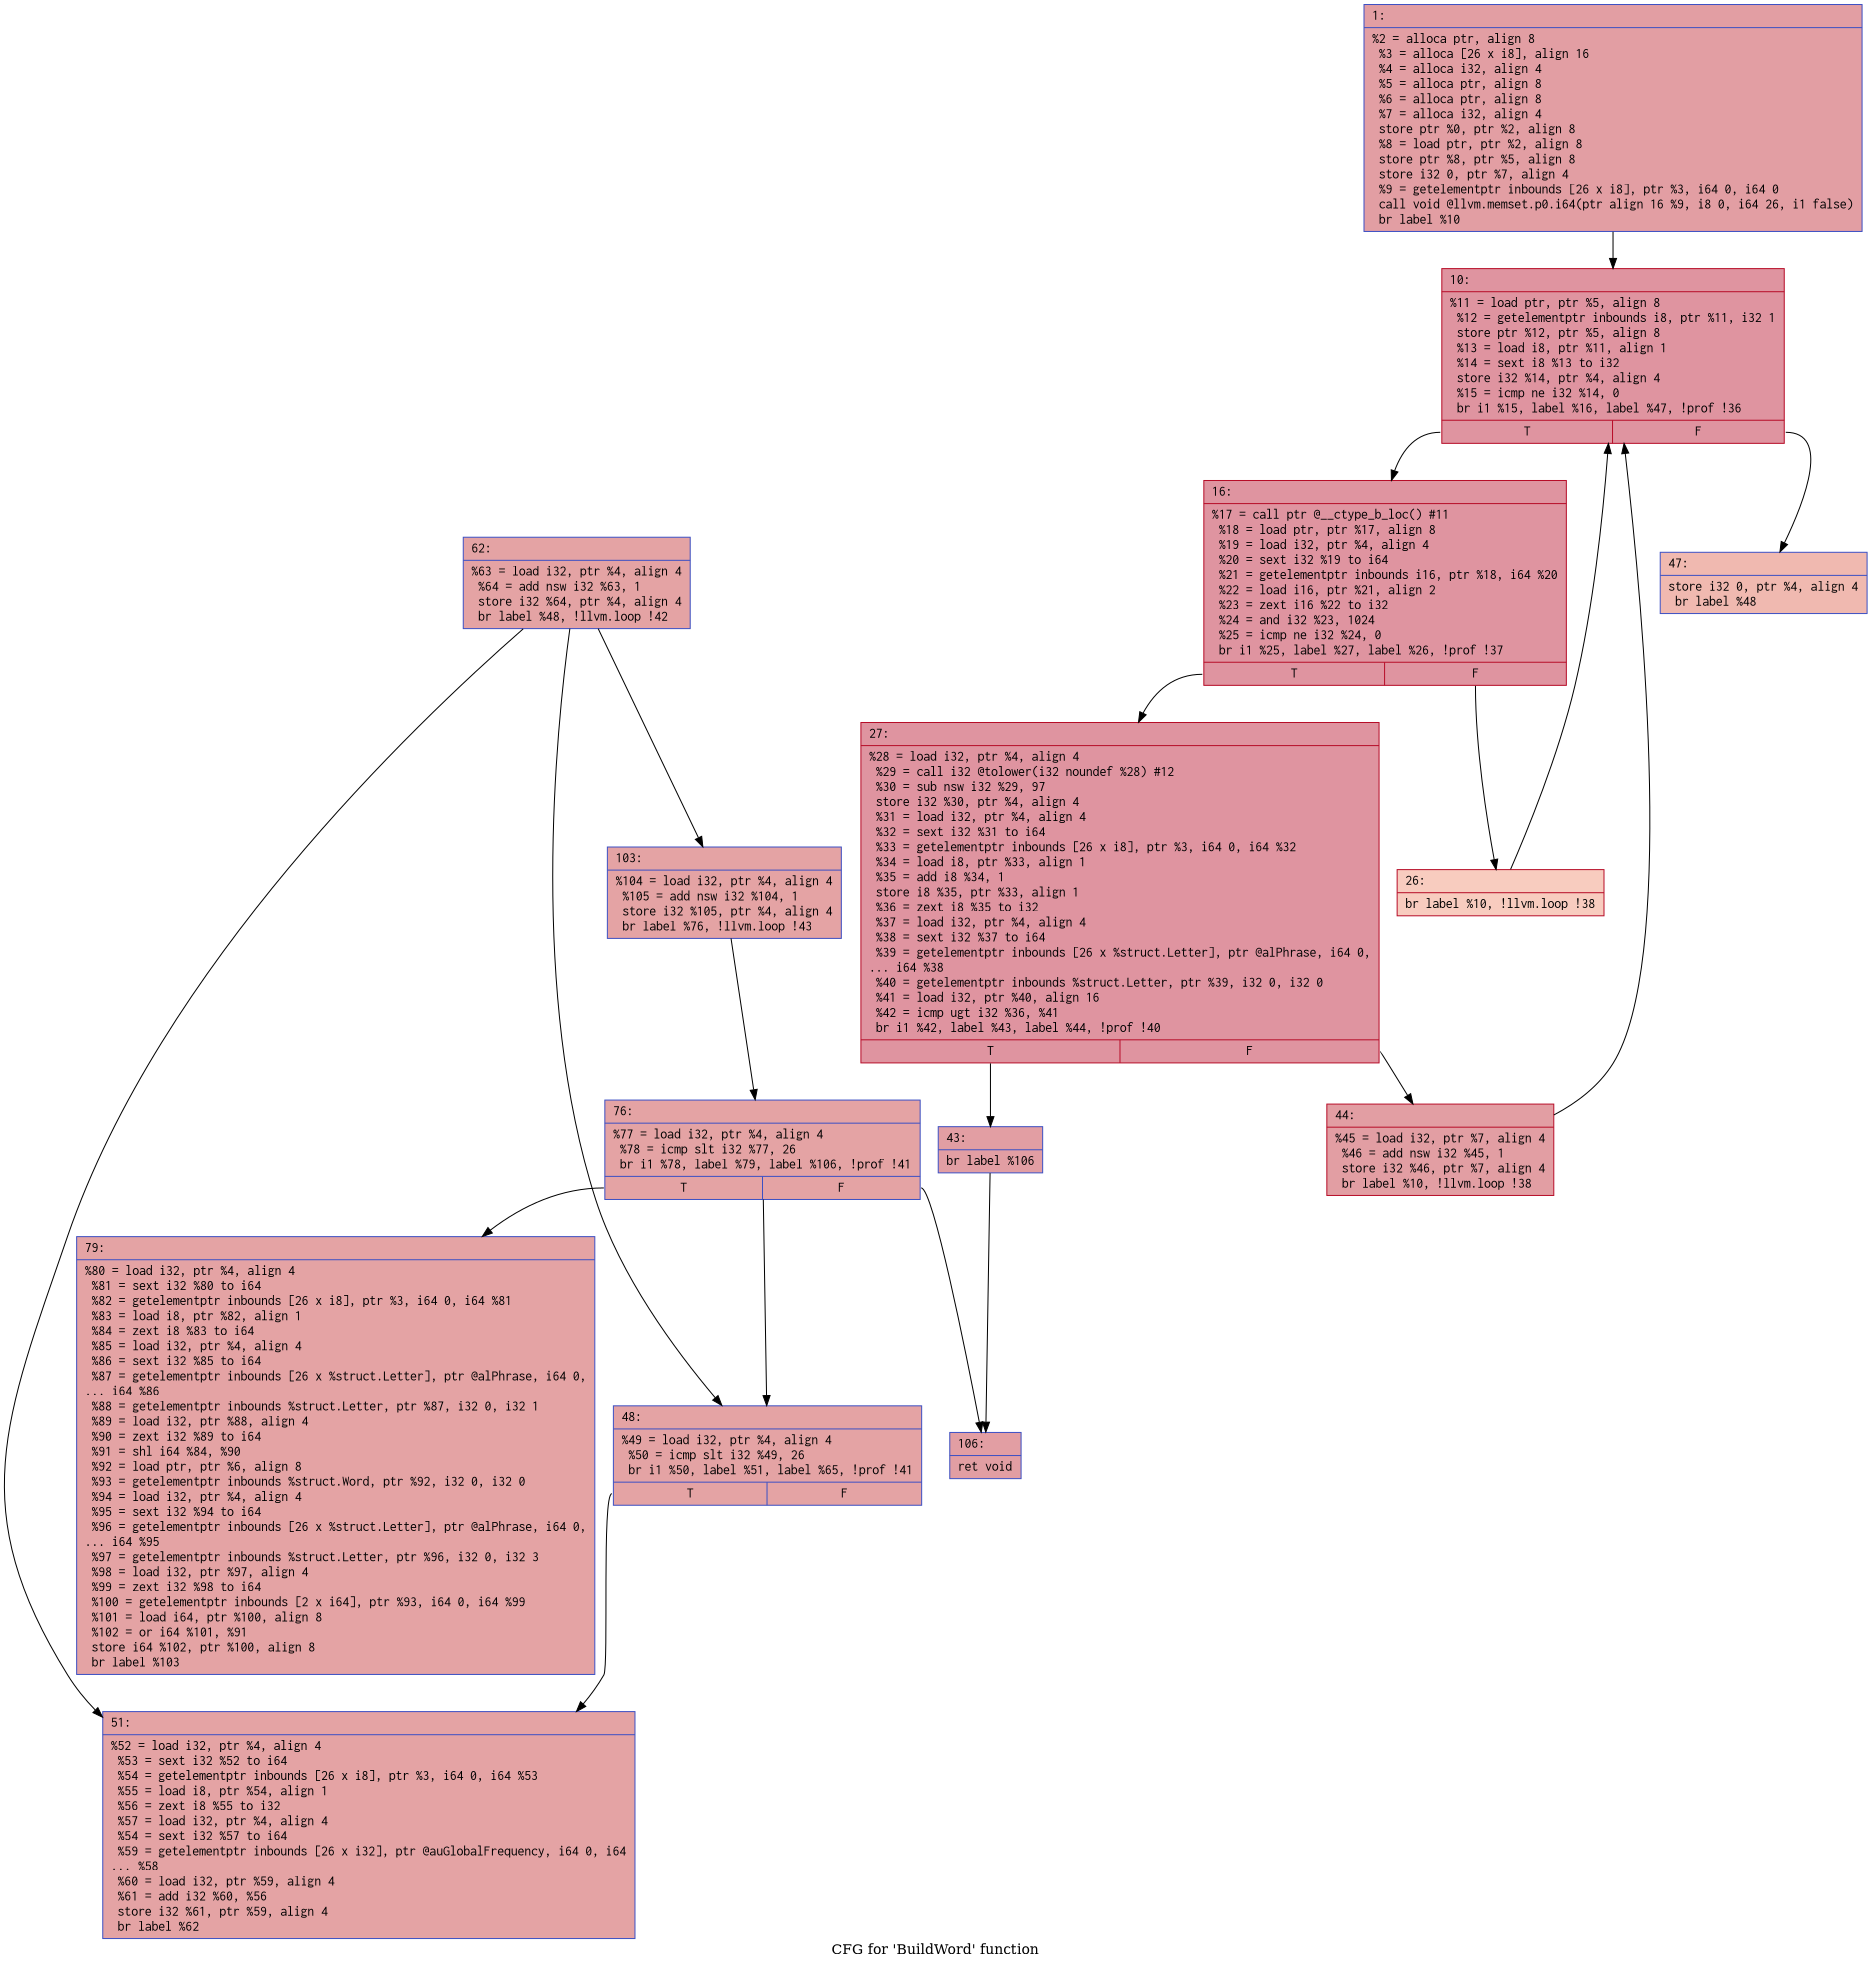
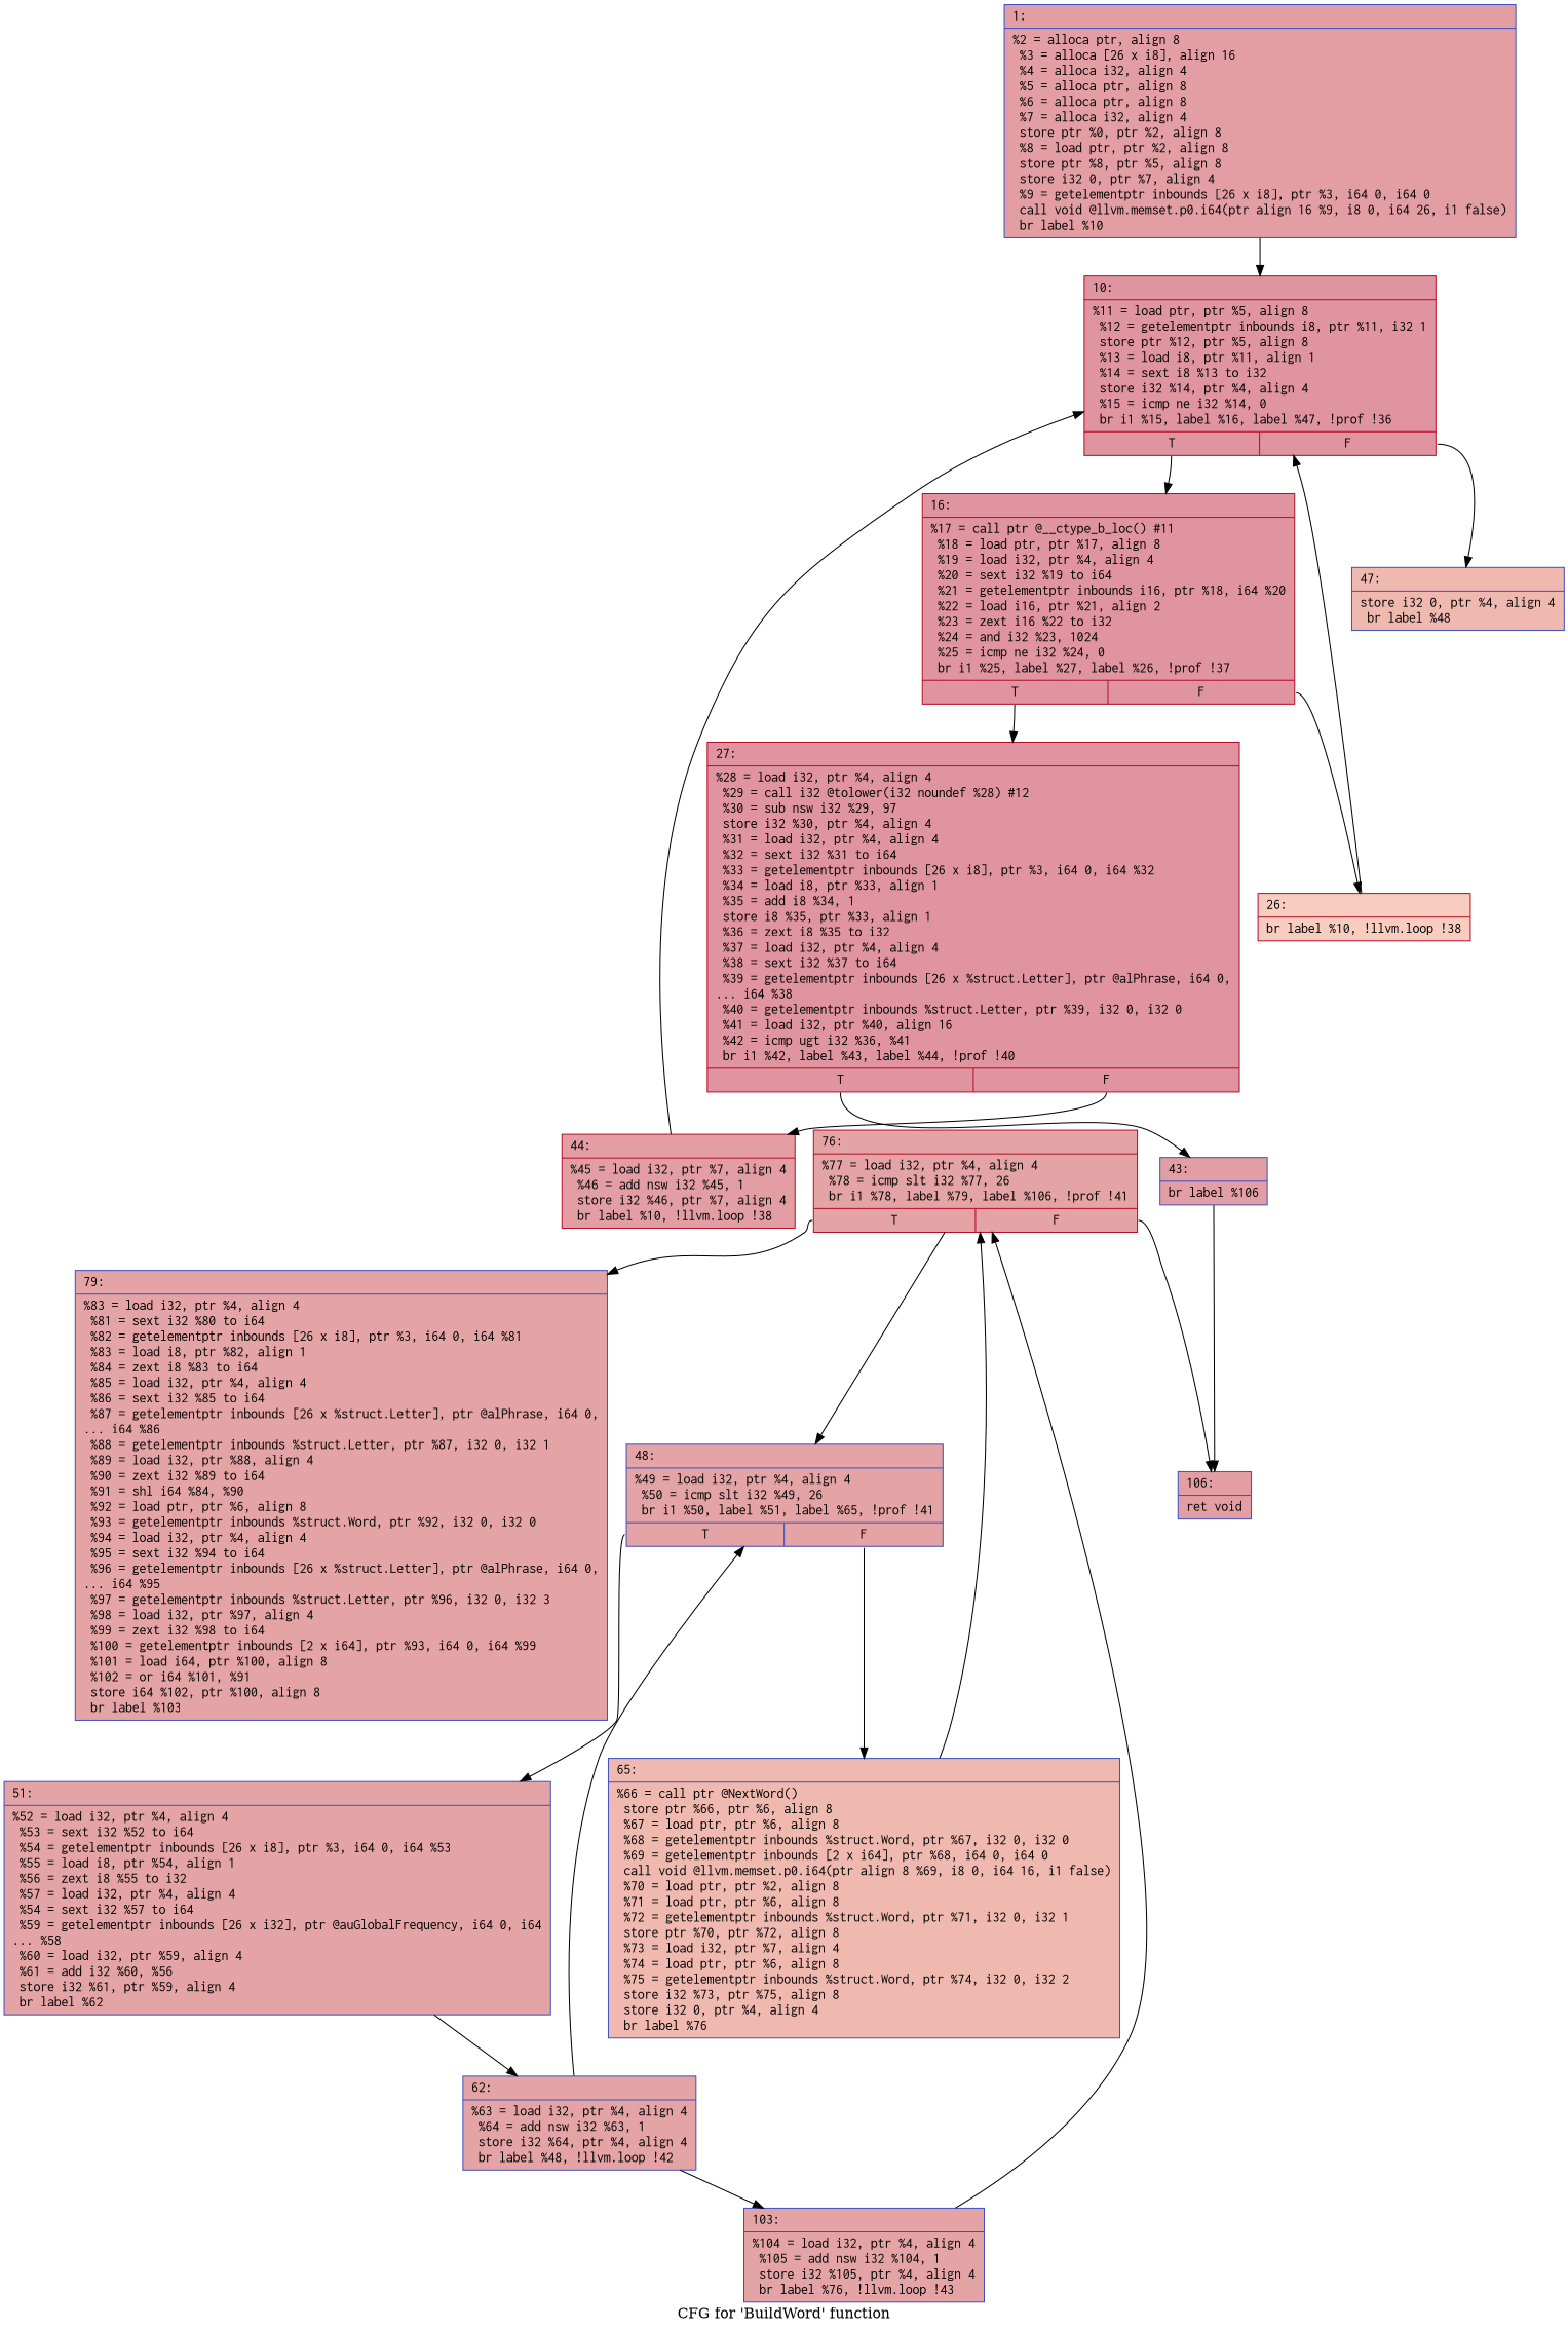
  digraph {
    label="CFG for 'BuildWord' function"
    node [color="#3d50c3ff" fillcolor="#c32e3170" fontname=Courier shape=record style=filled]
    n1 [fillcolor="#be242e70" label="{1:\l|  %2 = alloca ptr, align 8\l  %3 = alloca [26 x i8], align 16\l  %4 = alloca i32, align 4\l  %5 = alloca ptr, align 8\l  %6 = alloca ptr, align 8\l  %7 = alloca i32, align 4\l  store ptr %0, ptr %2, align 8\l  %8 = load ptr, ptr %2, align 8\l  store ptr %8, ptr %5, align 8\l  store i32 0, ptr %7, align 4\l  %9 = getelementptr inbounds [26 x i8], ptr %3, i64 0, i64 0\l  call void @llvm.memset.p0.i64(ptr align 16 %9, i8 0, i64 26, i1 false)\l  br label %10\l}"]
    n2 [color="#b70d28ff" fillcolor="#b70d2870" label="{10:\l|  %11 = load ptr, ptr %5, align 8\l  %12 = getelementptr inbounds i8, ptr %11, i32 1\l  store ptr %12, ptr %5, align 8\l  %13 = load i8, ptr %11, align 1\l  %14 = sext i8 %13 to i32\l  store i32 %14, ptr %4, align 4\l  %15 = icmp ne i32 %14, 0\l  br i1 %15, label %16, label %47, !prof !36\l|{<s0>T|<s1>F}}"]
    n3 [color="#b70d28ff" fillcolor="#b70d2870" label="{16:\l|  %17 = call ptr @__ctype_b_loc() #11\l  %18 = load ptr, ptr %17, align 8\l  %19 = load i32, ptr %4, align 4\l  %20 = sext i32 %19 to i64\l  %21 = getelementptr inbounds i16, ptr %18, i64 %20\l  %22 = load i16, ptr %21, align 2\l  %23 = zext i16 %22 to i32\l  %24 = and i32 %23, 1024\l  %25 = icmp ne i32 %24, 0\l  br i1 %25, label %27, label %26, !prof !37\l|{<s0>T|<s1>F}}"]
    n4 [fillcolor="#de614d70" label="{47:\l|  store i32 0, ptr %4, align 4\l  br label %48\l}"]
    n5 [color="#b70d28ff" fillcolor="#b70d2870" label="{27:\l|  %28 = load i32, ptr %4, align 4\l  %29 = call i32 @tolower(i32 noundef %28) #12\l  %30 = sub nsw i32 %29, 97\l  store i32 %30, ptr %4, align 4\l  %31 = load i32, ptr %4, align 4\l  %32 = sext i32 %31 to i64\l  %33 = getelementptr inbounds [26 x i8], ptr %3, i64 0, i64 %32\l  %34 = load i8, ptr %33, align 1\l  %35 = add i8 %34, 1\l  store i8 %35, ptr %33, align 1\l  %36 = zext i8 %35 to i32\l  %37 = load i32, ptr %4, align 4\l  %38 = sext i32 %37 to i64\l  %39 = getelementptr inbounds [26 x %struct.Letter], ptr @alPhrase, i64 0,\l... i64 %38\l  %40 = getelementptr inbounds %struct.Letter, ptr %39, i32 0, i32 0\l  %41 = load i32, ptr %40, align 16\l  %42 = icmp ugt i32 %36, %41\l  br i1 %42, label %43, label %44, !prof !40\l|{<s0>T|<s1>F}}"]
    n6 [color="#b70d28ff" fillcolor="#f08b6e70" label="{26:\l|  br label %10, !llvm.loop !38\l}"]
    n7 [fillcolor="#be242e70" label="{43:\l|  br label %106\l}"]
    n8 [color="#b70d28ff" fillcolor="#be242e70" label="{44:\l|  %45 = load i32, ptr %7, align 4\l  %46 = add nsw i32 %45, 1\l  store i32 %46, ptr %7, align 4\l  br label %10, !llvm.loop !38\l}"]
    n9 [label="{48:\l|  %49 = load i32, ptr %4, align 4\l  %50 = icmp slt i32 %49, 26\l  br i1 %50, label %51, label %65, !prof !41\l|{<s0>T|<s1>F}}"]
    n10 [label="{51:\l|  %52 = load i32, ptr %4, align 4\l  %53 = sext i32 %52 to i64\l  %54 = getelementptr inbounds [26 x i8], ptr %3, i64 0, i64 %53\l  %55 = load i8, ptr %54, align 1\l  %56 = zext i8 %55 to i32\l  %57 = load i32, ptr %4, align 4\l  %54 = sext i32 %57 to i64\l  %59 = getelementptr inbounds [26 x i32], ptr @auGlobalFrequency, i64 0, i64\l... %58\l  %60 = load i32, ptr %59, align 4\l  %61 = add i32 %60, %56\l  store i32 %61, ptr %59, align 4\l  br label %62\l}"]
+   n11 [fillcolor="#de614d70" label="{65:\l|  %66 = call ptr @NextWord()\l  store ptr %66, ptr %6, align 8\l  %67 = load ptr, ptr %6, align 8\l  %68 = getelementptr inbounds %struct.Word, ptr %67, i32 0, i32 0\l  %69 = getelementptr inbounds [2 x i64], ptr %68, i64 0, i64 0\l  call void @llvm.memset.p0.i64(ptr align 8 %69, i8 0, i64 16, i1 false)\l  %70 = load ptr, ptr %2, align 8\l  %71 = load ptr, ptr %6, align 8\l  %72 = getelementptr inbounds %struct.Word, ptr %71, i32 0, i32 1\l  store ptr %70, ptr %72, align 8\l  %73 = load i32, ptr %7, align 4\l  %74 = load ptr, ptr %6, align 8\l  %75 = getelementptr inbounds %struct.Word, ptr %74, i32 0, i32 2\l  store i32 %73, ptr %75, align 8\l  store i32 0, ptr %4, align 4\l  br label %76\l}"]
    n12 [fillcolor="#be242e70" label="{106:\l|  ret void\l}"]
    n13 [label="{62:\l|  %63 = load i32, ptr %4, align 4\l  %64 = add nsw i32 %63, 1\l  store i32 %64, ptr %4, align 4\l  br label %48, !llvm.loop !42\l}"]
-   n14 [label="{76:\l|  %77 = load i32, ptr %4, align 4\l  %78 = icmp slt i32 %77, 26\l  br i1 %78, label %79, label %106, !prof !41\l|{<s0>T|<s1>F}}"]
+   n14 [color="#b70d28ff" label="{76:\l|  %77 = load i32, ptr %4, align 4\l  %78 = icmp slt i32 %77, 26\l  br i1 %78, label %79, label %106, !prof !41\l|{<s0>T|<s1>F}}"]
    n15 [label="{103:\l|  %104 = load i32, ptr %4, align 4\l  %105 = add nsw i32 %104, 1\l  store i32 %105, ptr %4, align 4\l  br label %76, !llvm.loop !43\l}"]
-   n16 [label="{79:\l|  %80 = load i32, ptr %4, align 4\l  %81 = sext i32 %80 to i64\l  %82 = getelementptr inbounds [26 x i8], ptr %3, i64 0, i64 %81\l  %83 = load i8, ptr %82, align 1\l  %84 = zext i8 %83 to i64\l  %85 = load i32, ptr %4, align 4\l  %86 = sext i32 %85 to i64\l  %87 = getelementptr inbounds [26 x %struct.Letter], ptr @alPhrase, i64 0,\l... i64 %86\l  %88 = getelementptr inbounds %struct.Letter, ptr %87, i32 0, i32 1\l  %89 = load i32, ptr %88, align 4\l  %90 = zext i32 %89 to i64\l  %91 = shl i64 %84, %90\l  %92 = load ptr, ptr %6, align 8\l  %93 = getelementptr inbounds %struct.Word, ptr %92, i32 0, i32 0\l  %94 = load i32, ptr %4, align 4\l  %95 = sext i32 %94 to i64\l  %96 = getelementptr inbounds [26 x %struct.Letter], ptr @alPhrase, i64 0,\l... i64 %95\l  %97 = getelementptr inbounds %struct.Letter, ptr %96, i32 0, i32 3\l  %98 = load i32, ptr %97, align 4\l  %99 = zext i32 %98 to i64\l  %100 = getelementptr inbounds [2 x i64], ptr %93, i64 0, i64 %99\l  %101 = load i64, ptr %100, align 8\l  %102 = or i64 %101, %91\l  store i64 %102, ptr %100, align 8\l  br label %103\l}"]
+   n16 [label="{79:\l|  %83 = load i32, ptr %4, align 4\l  %81 = sext i32 %80 to i64\l  %82 = getelementptr inbounds [26 x i8], ptr %3, i64 0, i64 %81\l  %83 = load i8, ptr %82, align 1\l  %84 = zext i8 %83 to i64\l  %85 = load i32, ptr %4, align 4\l  %86 = sext i32 %85 to i64\l  %87 = getelementptr inbounds [26 x %struct.Letter], ptr @alPhrase, i64 0,\l... i64 %86\l  %88 = getelementptr inbounds %struct.Letter, ptr %87, i32 0, i32 1\l  %89 = load i32, ptr %88, align 4\l  %90 = zext i32 %89 to i64\l  %91 = shl i64 %84, %90\l  %92 = load ptr, ptr %6, align 8\l  %93 = getelementptr inbounds %struct.Word, ptr %92, i32 0, i32 0\l  %94 = load i32, ptr %4, align 4\l  %95 = sext i32 %94 to i64\l  %96 = getelementptr inbounds [26 x %struct.Letter], ptr @alPhrase, i64 0,\l... i64 %95\l  %97 = getelementptr inbounds %struct.Letter, ptr %96, i32 0, i32 3\l  %98 = load i32, ptr %97, align 4\l  %99 = zext i32 %98 to i64\l  %100 = getelementptr inbounds [2 x i64], ptr %93, i64 0, i64 %99\l  %101 = load i64, ptr %100, align 8\l  %102 = or i64 %101, %91\l  store i64 %102, ptr %100, align 8\l  br label %103\l}"]
    n1 -> n2
    n2 -> n3 [tailport=s0]
    n2 -> n4 [tailport=s1]
    n3 -> n5 [tailport=s0]
    n3 -> n6 [tailport=s1]
    n5 -> n7 [tailport=s0]
    n5 -> n8 [tailport=s1]
    n6 -> n2
    n7 -> n12
    n8 -> n2
    n9 -> n10 [tailport=s0]
-   n13 -> n10
+   n9 -> n11 [tailport=s1]
+   n10 -> n13
+   n11 -> n14
    n13 -> n9
    n13 -> n15
    n14 -> n9
    n14 -> n12 [tailport=s1]
    n14 -> n16 [tailport=s0]
    n15 -> n14
  }
